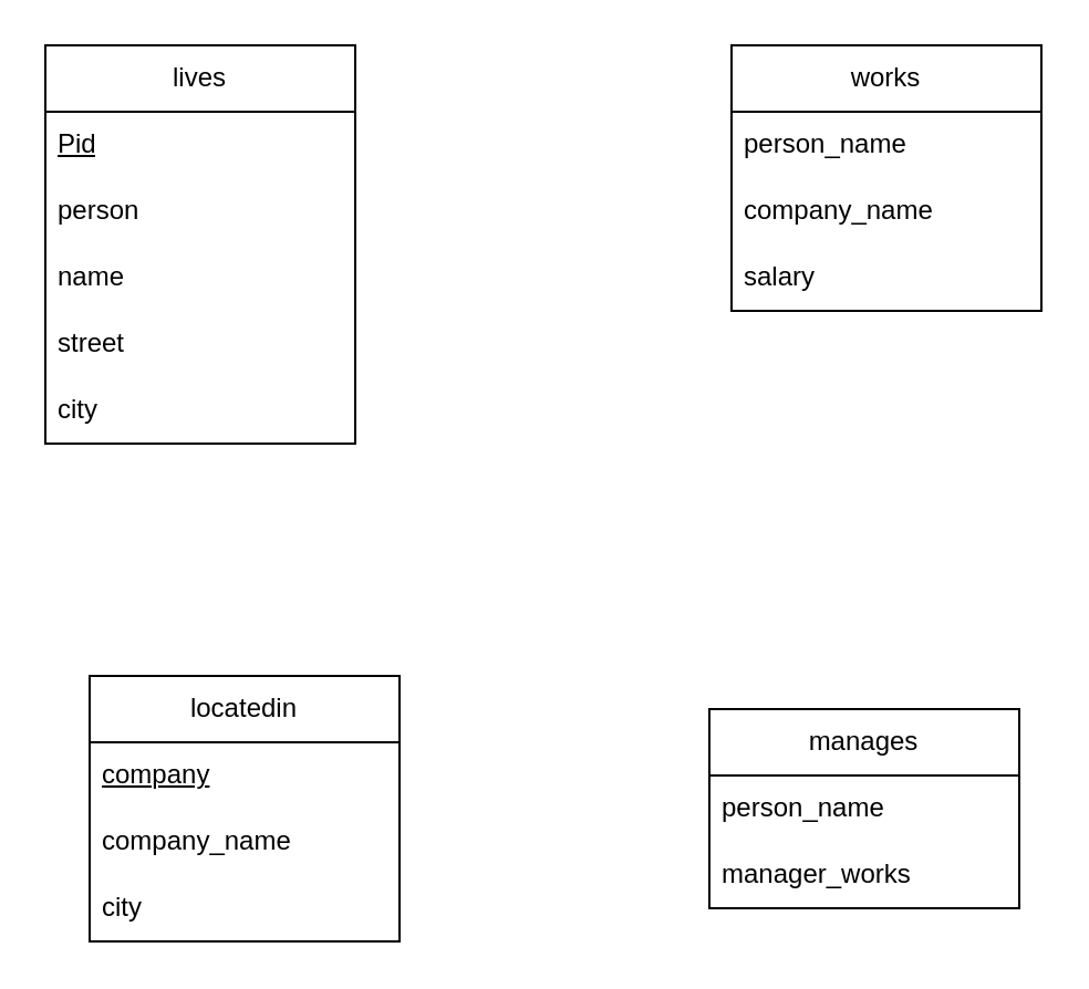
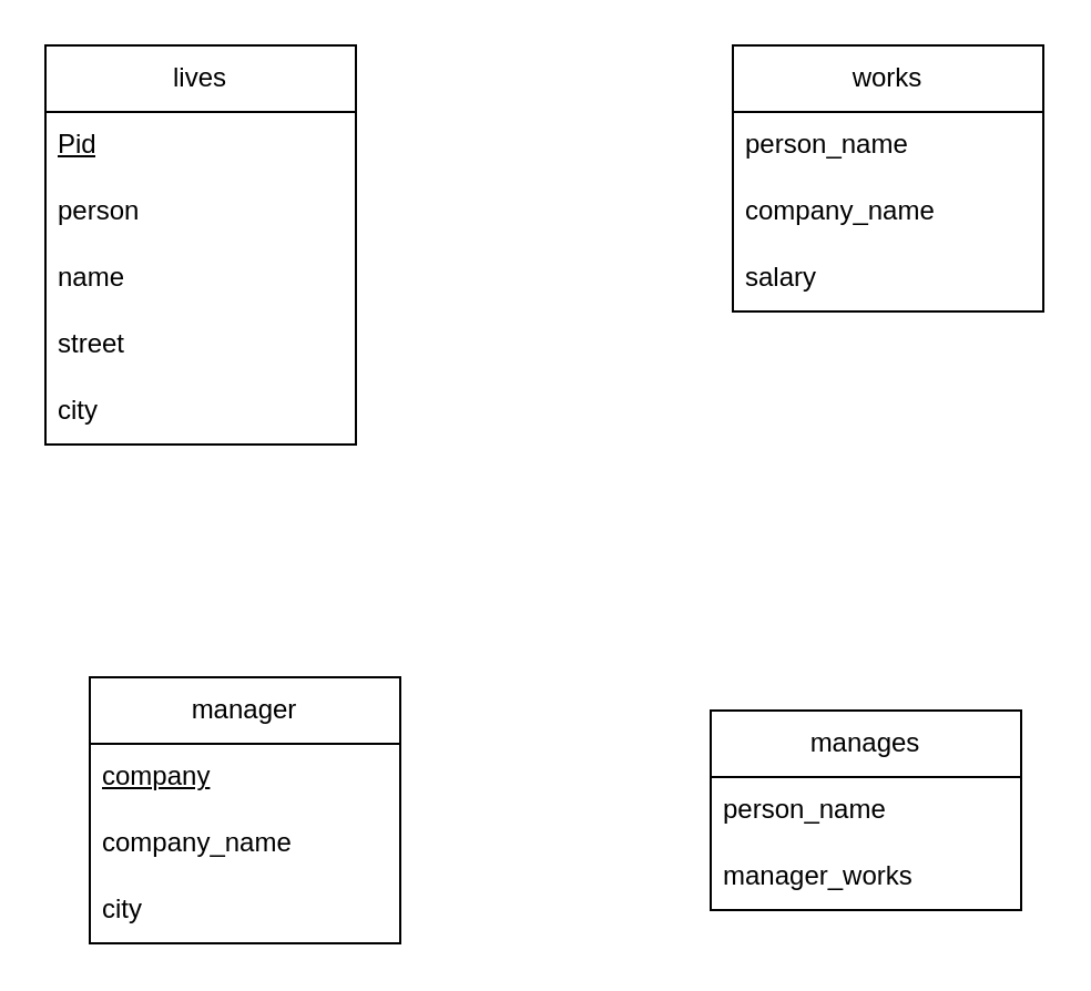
  <mxCell id="0" />
  <mxCell id="1" parent="0" />
  <mxCell id="2" value="lives" style="swimlane;fontStyle=0;childLayout=stackLayout;horizontal=1;startSize=30;horizontalStack=0;resizeParent=1;resizeParentMax=0;resizeLast=0;collapsible=1;marginBottom=0;whiteSpace=wrap;html=1;" vertex="1" parent="1"><mxGeometry x="20" y="20" width="140" height="180" as="geometry" /></mxCell>
  <mxCell id="3" value="&lt;u&gt;Pid&lt;/u&gt;" style="text;strokeColor=none;fillColor=none;align=left;verticalAlign=middle;spacingLeft=4;spacingRight=4;overflow=hidden;points=[[0,0.5],[1,0.5]];portConstraint=eastwest;rotatable=0;whiteSpace=wrap;html=1;" vertex="1" parent="2"><mxGeometry y="30" width="140" height="30" as="geometry" /></mxCell>
  <mxCell id="4" value="person" style="text;strokeColor=none;fillColor=none;align=left;verticalAlign=middle;spacingLeft=4;spacingRight=4;overflow=hidden;points=[[0,0.5],[1,0.5]];portConstraint=eastwest;rotatable=0;whiteSpace=wrap;html=1;" vertex="1" parent="2"><mxGeometry y="60" width="140" height="30" as="geometry" /></mxCell>
  <mxCell id="5" value="name" style="text;strokeColor=none;fillColor=none;align=left;verticalAlign=middle;spacingLeft=4;spacingRight=4;overflow=hidden;points=[[0,0.5],[1,0.5]];portConstraint=eastwest;rotatable=0;whiteSpace=wrap;html=1;" vertex="1" parent="2"><mxGeometry y="90" width="140" height="30" as="geometry" /></mxCell>
  <mxCell id="6" value="street" style="text;strokeColor=none;fillColor=none;align=left;verticalAlign=middle;spacingLeft=4;spacingRight=4;overflow=hidden;points=[[0,0.5],[1,0.5]];portConstraint=eastwest;rotatable=0;whiteSpace=wrap;html=1;" vertex="1" parent="2"><mxGeometry y="120" width="140" height="30" as="geometry" /></mxCell>
  <mxCell id="7" value="city" style="text;strokeColor=none;fillColor=none;align=left;verticalAlign=middle;spacingLeft=4;spacingRight=4;overflow=hidden;points=[[0,0.5],[1,0.5]];portConstraint=eastwest;rotatable=0;whiteSpace=wrap;html=1;" vertex="1" parent="2"><mxGeometry y="150" width="140" height="30" as="geometry" /></mxCell>
  <mxCell id="8" value="works" style="swimlane;fontStyle=0;childLayout=stackLayout;horizontal=1;startSize=30;horizontalStack=0;resizeParent=1;resizeParentMax=0;resizeLast=0;collapsible=1;marginBottom=0;whiteSpace=wrap;html=1;" vertex="1" parent="1"><mxGeometry x="330" y="20" width="140" height="120" as="geometry" /></mxCell>
  <mxCell id="9" value="person_name " style="text;strokeColor=none;fillColor=none;align=left;verticalAlign=middle;spacingLeft=4;spacingRight=4;overflow=hidden;points=[[0,0.5],[1,0.5]];portConstraint=eastwest;rotatable=0;whiteSpace=wrap;html=1;" vertex="1" parent="8"><mxGeometry y="30" width="140" height="30" as="geometry" /></mxCell>
  <mxCell id="10" value="company_name " style="text;strokeColor=none;fillColor=none;align=left;verticalAlign=middle;spacingLeft=4;spacingRight=4;overflow=hidden;points=[[0,0.5],[1,0.5]];portConstraint=eastwest;rotatable=0;whiteSpace=wrap;html=1;" vertex="1" parent="8"><mxGeometry y="60" width="140" height="30" as="geometry" /></mxCell>
  <mxCell id="11" value="salary " style="text;strokeColor=none;fillColor=none;align=left;verticalAlign=middle;spacingLeft=4;spacingRight=4;overflow=hidden;points=[[0,0.5],[1,0.5]];portConstraint=eastwest;rotatable=0;whiteSpace=wrap;html=1;" vertex="1" parent="8"><mxGeometry y="90" width="140" height="30" as="geometry" /></mxCell>
- <mxCell id="12" value="locatedin" style="swimlane;fontStyle=0;childLayout=stackLayout;horizontal=1;startSize=30;horizontalStack=0;resizeParent=1;resizeParentMax=0;resizeLast=0;collapsible=1;marginBottom=0;whiteSpace=wrap;html=1;" vertex="1" parent="1"><mxGeometry x="40" y="305" width="140" height="120" as="geometry" /></mxCell>
+ <mxCell id="12" value="manager" style="swimlane;fontStyle=0;childLayout=stackLayout;horizontal=1;startSize=30;horizontalStack=0;resizeParent=1;resizeParentMax=0;resizeLast=0;collapsible=1;marginBottom=0;whiteSpace=wrap;html=1;" vertex="1" parent="1"><mxGeometry x="40" y="305" width="140" height="120" as="geometry" /></mxCell>
  <mxCell id="13" value="&lt;u&gt;company&lt;/u&gt;" style="text;strokeColor=none;fillColor=none;align=left;verticalAlign=middle;spacingLeft=4;spacingRight=4;overflow=hidden;points=[[0,0.5],[1,0.5]];portConstraint=eastwest;rotatable=0;whiteSpace=wrap;html=1;" vertex="1" parent="12"><mxGeometry y="30" width="140" height="30" as="geometry" /></mxCell>
  <mxCell id="14" value="company_name " style="text;strokeColor=none;fillColor=none;align=left;verticalAlign=middle;spacingLeft=4;spacingRight=4;overflow=hidden;points=[[0,0.5],[1,0.5]];portConstraint=eastwest;rotatable=0;whiteSpace=wrap;html=1;" vertex="1" parent="12"><mxGeometry y="60" width="140" height="30" as="geometry" /></mxCell>
  <mxCell id="15" value="city" style="text;strokeColor=none;fillColor=none;align=left;verticalAlign=middle;spacingLeft=4;spacingRight=4;overflow=hidden;points=[[0,0.5],[1,0.5]];portConstraint=eastwest;rotatable=0;whiteSpace=wrap;html=1;" vertex="1" parent="12"><mxGeometry y="90" width="140" height="30" as="geometry" /></mxCell>
  <mxCell id="16" value="manages" style="swimlane;fontStyle=0;childLayout=stackLayout;horizontal=1;startSize=30;horizontalStack=0;resizeParent=1;resizeParentMax=0;resizeLast=0;collapsible=1;marginBottom=0;whiteSpace=wrap;html=1;" vertex="1" parent="1"><mxGeometry x="320" y="320" width="140" height="90" as="geometry" /></mxCell>
  <mxCell id="17" value="person_name " style="text;strokeColor=none;fillColor=none;align=left;verticalAlign=middle;spacingLeft=4;spacingRight=4;overflow=hidden;points=[[0,0.5],[1,0.5]];portConstraint=eastwest;rotatable=0;whiteSpace=wrap;html=1;" vertex="1" parent="16"><mxGeometry y="30" width="140" height="30" as="geometry" /></mxCell>
  <mxCell id="18" value="manager_works " style="text;strokeColor=none;fillColor=none;align=left;verticalAlign=middle;spacingLeft=4;spacingRight=4;overflow=hidden;points=[[0,0.5],[1,0.5]];portConstraint=eastwest;rotatable=0;whiteSpace=wrap;html=1;" vertex="1" parent="16"><mxGeometry y="60" width="140" height="30" as="geometry" /></mxCell>
